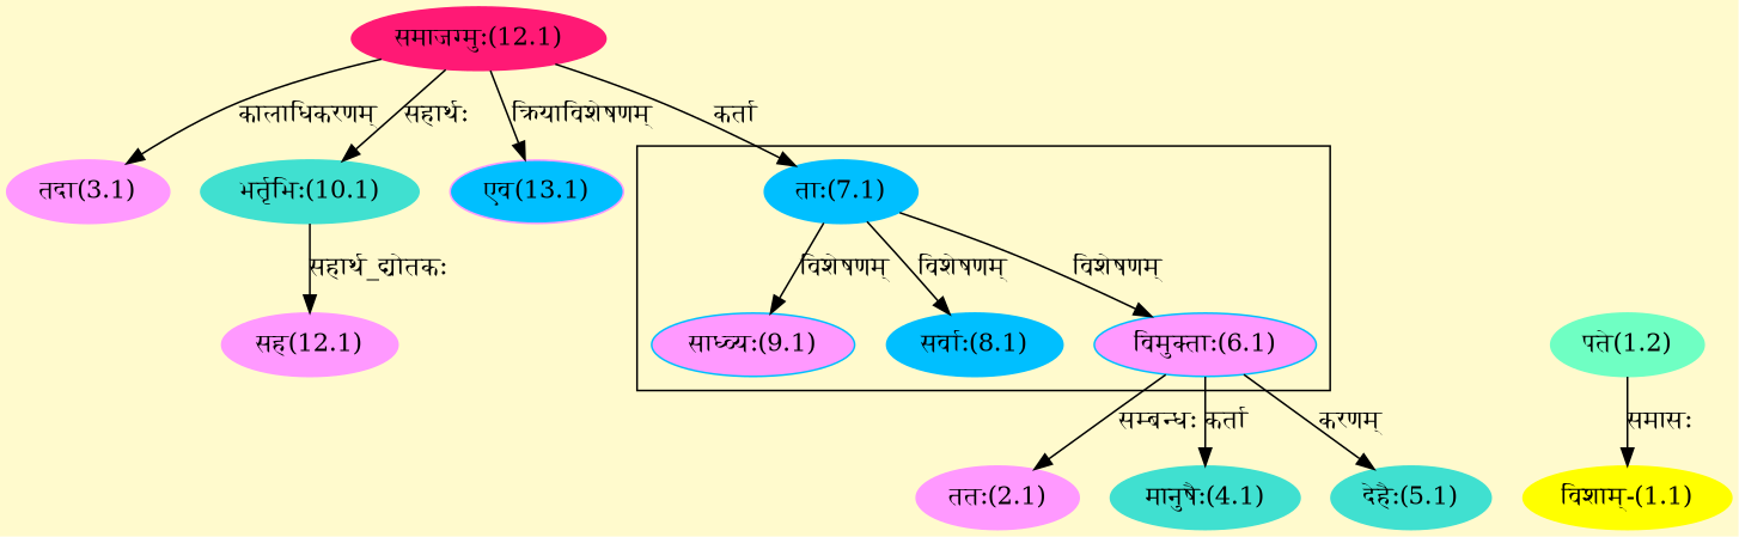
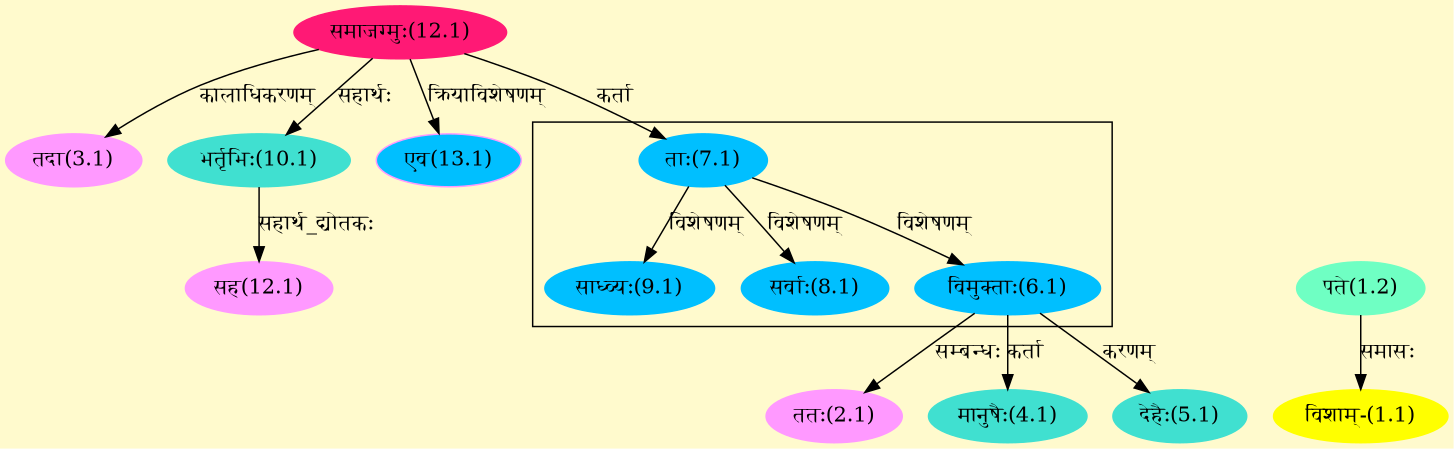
  digraph {
    bgcolor=lemonchiffon1
    compound=true
    rankdir=BT
    node [color="#00BFFF" style=filled]
    edge [dir=back]
-   n1 [label="विमुक्ताः(6.1)" fillcolor="#FF99FF"]
+   n1 [label="विमुक्ताः(6.1)"]
    n2 [label="ताः(7.1)"]
    n3 [label="सर्वाः(8.1)"]
-   n4 [label="साध्व्यः(9.1)" fillcolor="#FF99FF"]
+   n4 [label="साध्व्यः(9.1)"]
    n5 [color="#FF1975" label="समाजग्मुः(12.1)"]
    n6 [color="#FFFF00" label="विशाम्-(1.1)"]
    n7 [color="#6FFFC3" label="पते(1.2)"]
    n8 [color="#FF99FF" label="ततः(2.1)"]
    n9 [color="#FF99FF" label="तदा(3.1)"]
    n10 [color="#40E0D0" label="मानुषैः(4.1)"]
    n11 [color="#40E0D0" label="देहैः(5.1)"]
    n12 [color="#40E0D0" label="भर्तृभिः(10.1)"]
    n13 [color="#FF99FF" label="सह(12.1)"]
    n14 [color="#FF99FF" fillcolor="#00BFFF" label="एव(13.1)"]
    subgraph cluster_1 {
      n1
      n2
      n3
      n4
    }
    n1 -> n2 [label="विशेषणम्"]
    n2 -> n5 [label="कर्ता"]
    n3 -> n2 [label="विशेषणम्"]
    n4 -> n2 [label="विशेषणम्"]
    n6 -> n7 [label="समासः"]
    n8 -> n1 [label="सम्बन्धः"]
    n9 -> n5 [label="कालाधिकरणम्"]
    n10 -> n1 [label="कर्ता"]
    n11 -> n1 [label="करणम्"]
    n12 -> n5 [label="सहार्थः"]
    n13 -> n12 [label="सहार्थ_द्योतकः"]
    n14 -> n5 [label="क्रियाविशेषणम्"]
  }
